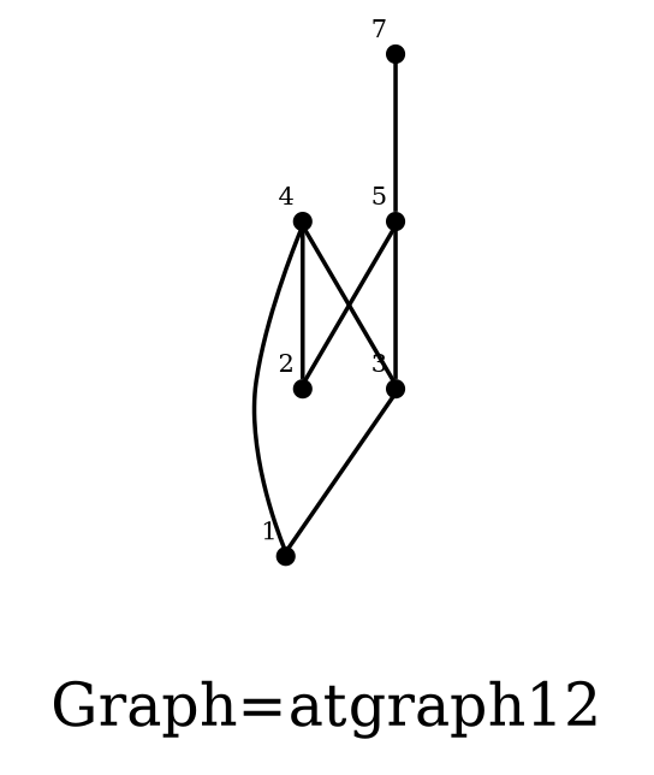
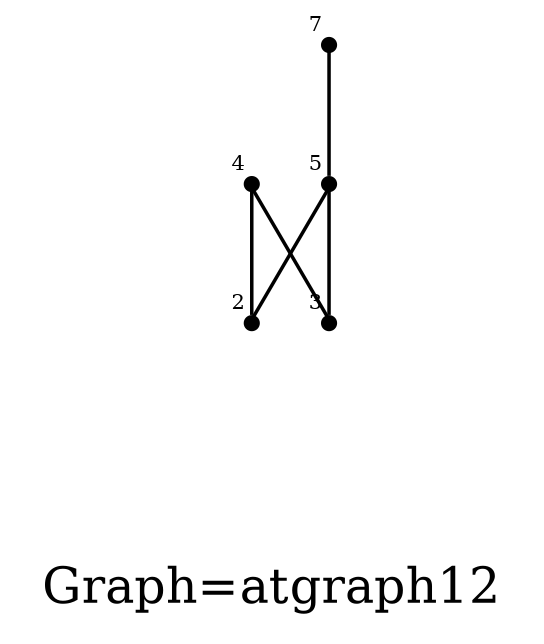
  graph {
    label="Graph=atgraph12"
    labelloc=bottom
    node [fontsize=6 shape=point]
-   1 [xlabel=1]
    2 [xlabel=2]
    3 [xlabel=3]
    4 [xlabel=4]
    5 [xlabel=5]
    7 [xlabel=7]
-   3 -- 1
-   4 -- 1
    4 -- 2
    4 -- 3
    5 -- 2
    5 -- 3
    7 -- 5
  }
